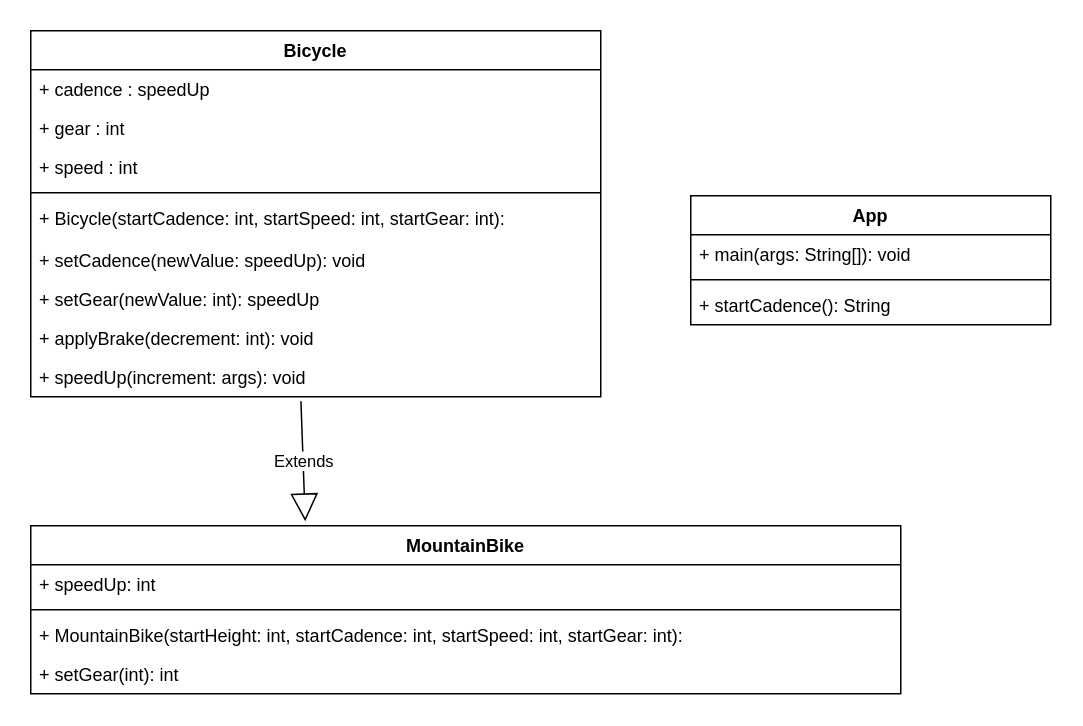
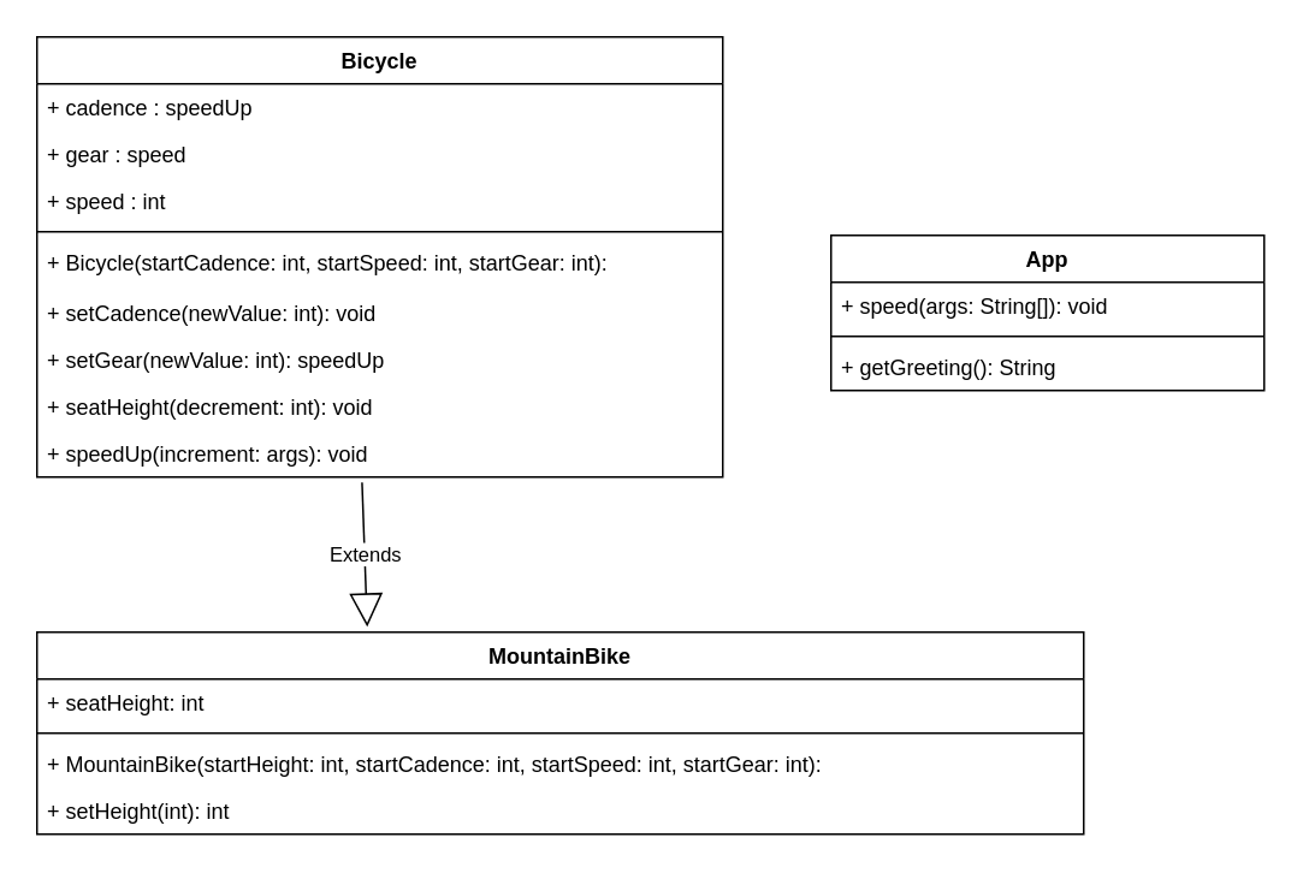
  <mxCell id="0" />
  <mxCell id="1" parent="0" />
  <mxCell id="2" value="Bicycle" style="swimlane;fontStyle=1;align=center;verticalAlign=top;childLayout=stackLayout;horizontal=1;startSize=26;horizontalStack=0;resizeParent=1;resizeParentMax=0;resizeLast=0;collapsible=1;marginBottom=0;" vertex="1" parent="1"><mxGeometry x="20" y="20" width="380" height="244" as="geometry" /></mxCell>
  <mxCell id="3" value="+ cadence : speedUp&#10;" style="text;strokeColor=none;fillColor=none;align=left;verticalAlign=top;spacingLeft=4;spacingRight=4;overflow=hidden;rotatable=0;points=[[0,0.5],[1,0.5]];portConstraint=eastwest;" vertex="1" parent="2"><mxGeometry y="26" width="380" height="26" as="geometry" /></mxCell>
- <mxCell id="4" value="+ gear : int&#10;" style="text;strokeColor=none;fillColor=none;align=left;verticalAlign=top;spacingLeft=4;spacingRight=4;overflow=hidden;rotatable=0;points=[[0,0.5],[1,0.5]];portConstraint=eastwest;" vertex="1" parent="2"><mxGeometry y="52" width="380" height="26" as="geometry" /></mxCell>
+ <mxCell id="4" value="+ gear : speed&#10;" style="text;strokeColor=none;fillColor=none;align=left;verticalAlign=top;spacingLeft=4;spacingRight=4;overflow=hidden;rotatable=0;points=[[0,0.5],[1,0.5]];portConstraint=eastwest;" vertex="1" parent="2"><mxGeometry y="52" width="380" height="26" as="geometry" /></mxCell>
  <mxCell id="5" value="+ speed : int&#10;" style="text;strokeColor=none;fillColor=none;align=left;verticalAlign=top;spacingLeft=4;spacingRight=4;overflow=hidden;rotatable=0;points=[[0,0.5],[1,0.5]];portConstraint=eastwest;" vertex="1" parent="2"><mxGeometry y="78" width="380" height="26" as="geometry" /></mxCell>
  <mxCell id="6" value="" style="line;strokeWidth=1;fillColor=none;align=left;verticalAlign=middle;spacingTop=-1;spacingLeft=3;spacingRight=3;rotatable=0;labelPosition=right;points=[];portConstraint=eastwest;" vertex="1" parent="2"><mxGeometry y="104" width="380" height="8" as="geometry" /></mxCell>
  <mxCell id="7" value="+ Bicycle(startCadence: int, startSpeed: int, startGear: int): " style="text;strokeColor=none;fillColor=none;align=left;verticalAlign=top;spacingLeft=4;spacingRight=4;overflow=hidden;rotatable=0;points=[[0,0.5],[1,0.5]];portConstraint=eastwest;" vertex="1" parent="2"><mxGeometry y="112" width="380" height="28" as="geometry" /></mxCell>
- <mxCell id="8" value="+ setCadence(newValue: speedUp): void" style="text;strokeColor=none;fillColor=none;align=left;verticalAlign=top;spacingLeft=4;spacingRight=4;overflow=hidden;rotatable=0;points=[[0,0.5],[1,0.5]];portConstraint=eastwest;" vertex="1" parent="2"><mxGeometry y="140" width="380" height="26" as="geometry" /></mxCell>
+ <mxCell id="8" value="+ setCadence(newValue: int): void" style="text;strokeColor=none;fillColor=none;align=left;verticalAlign=top;spacingLeft=4;spacingRight=4;overflow=hidden;rotatable=0;points=[[0,0.5],[1,0.5]];portConstraint=eastwest;" vertex="1" parent="2"><mxGeometry y="140" width="380" height="26" as="geometry" /></mxCell>
  <mxCell id="9" value="+ setGear(newValue: int): speedUp" style="text;strokeColor=none;fillColor=none;align=left;verticalAlign=top;spacingLeft=4;spacingRight=4;overflow=hidden;rotatable=0;points=[[0,0.5],[1,0.5]];portConstraint=eastwest;" vertex="1" parent="2"><mxGeometry y="166" width="380" height="26" as="geometry" /></mxCell>
- <mxCell id="10" value="+ applyBrake(decrement: int): void" style="text;strokeColor=none;fillColor=none;align=left;verticalAlign=top;spacingLeft=4;spacingRight=4;overflow=hidden;rotatable=0;points=[[0,0.5],[1,0.5]];portConstraint=eastwest;" vertex="1" parent="2"><mxGeometry y="192" width="380" height="26" as="geometry" /></mxCell>
+ <mxCell id="10" value="+ seatHeight(decrement: int): void" style="text;strokeColor=none;fillColor=none;align=left;verticalAlign=top;spacingLeft=4;spacingRight=4;overflow=hidden;rotatable=0;points=[[0,0.5],[1,0.5]];portConstraint=eastwest;" vertex="1" parent="2"><mxGeometry y="192" width="380" height="26" as="geometry" /></mxCell>
  <mxCell id="11" value="+ speedUp(increment: args): void" style="text;strokeColor=none;fillColor=none;align=left;verticalAlign=top;spacingLeft=4;spacingRight=4;overflow=hidden;rotatable=0;points=[[0,0.5],[1,0.5]];portConstraint=eastwest;" vertex="1" parent="2"><mxGeometry y="218" width="380" height="26" as="geometry" /></mxCell>
  <mxCell id="12" value="MountainBike" style="swimlane;fontStyle=1;align=center;verticalAlign=top;childLayout=stackLayout;horizontal=1;startSize=26;horizontalStack=0;resizeParent=1;resizeParentMax=0;resizeLast=0;collapsible=1;marginBottom=0;" vertex="1" parent="1"><mxGeometry x="20" y="350" width="580" height="112" as="geometry" /></mxCell>
- <mxCell id="13" value="+ speedUp: int" style="text;strokeColor=none;fillColor=none;align=left;verticalAlign=top;spacingLeft=4;spacingRight=4;overflow=hidden;rotatable=0;points=[[0,0.5],[1,0.5]];portConstraint=eastwest;" vertex="1" parent="12"><mxGeometry y="26" width="580" height="26" as="geometry" /></mxCell>
+ <mxCell id="13" value="+ seatHeight: int" style="text;strokeColor=none;fillColor=none;align=left;verticalAlign=top;spacingLeft=4;spacingRight=4;overflow=hidden;rotatable=0;points=[[0,0.5],[1,0.5]];portConstraint=eastwest;" vertex="1" parent="12"><mxGeometry y="26" width="580" height="26" as="geometry" /></mxCell>
  <mxCell id="14" value="" style="line;strokeWidth=1;fillColor=none;align=left;verticalAlign=middle;spacingTop=-1;spacingLeft=3;spacingRight=3;rotatable=0;labelPosition=right;points=[];portConstraint=eastwest;" vertex="1" parent="12"><mxGeometry y="52" width="580" height="8" as="geometry" /></mxCell>
  <mxCell id="15" value="+ MountainBike(startHeight: int, startCadence: int, startSpeed: int, startGear: int): " style="text;strokeColor=none;fillColor=none;align=left;verticalAlign=top;spacingLeft=4;spacingRight=4;overflow=hidden;rotatable=0;points=[[0,0.5],[1,0.5]];portConstraint=eastwest;" vertex="1" parent="12"><mxGeometry y="60" width="580" height="26" as="geometry" /></mxCell>
- <mxCell id="16" value="+ setGear(int): int" style="text;strokeColor=none;fillColor=none;align=left;verticalAlign=top;spacingLeft=4;spacingRight=4;overflow=hidden;rotatable=0;points=[[0,0.5],[1,0.5]];portConstraint=eastwest;" vertex="1" parent="12"><mxGeometry y="86" width="580" height="26" as="geometry" /></mxCell>
+ <mxCell id="16" value="+ setHeight(int): int" style="text;strokeColor=none;fillColor=none;align=left;verticalAlign=top;spacingLeft=4;spacingRight=4;overflow=hidden;rotatable=0;points=[[0,0.5],[1,0.5]];portConstraint=eastwest;" vertex="1" parent="12"><mxGeometry y="86" width="580" height="26" as="geometry" /></mxCell>
  <mxCell id="17" value="App" style="swimlane;fontStyle=1;align=center;verticalAlign=top;childLayout=stackLayout;horizontal=1;startSize=26;horizontalStack=0;resizeParent=1;resizeParentMax=0;resizeLast=0;collapsible=1;marginBottom=0;" vertex="1" parent="1"><mxGeometry x="460" y="130" width="240" height="86" as="geometry" /></mxCell>
- <mxCell id="18" value="+ main(args: String[]): void" style="text;strokeColor=none;fillColor=none;align=left;verticalAlign=top;spacingLeft=4;spacingRight=4;overflow=hidden;rotatable=0;points=[[0,0.5],[1,0.5]];portConstraint=eastwest;" vertex="1" parent="17"><mxGeometry y="26" width="240" height="26" as="geometry" /></mxCell>
+ <mxCell id="18" value="+ speed(args: String[]): void" style="text;strokeColor=none;fillColor=none;align=left;verticalAlign=top;spacingLeft=4;spacingRight=4;overflow=hidden;rotatable=0;points=[[0,0.5],[1,0.5]];portConstraint=eastwest;" vertex="1" parent="17"><mxGeometry y="26" width="240" height="26" as="geometry" /></mxCell>
  <mxCell id="19" value="" style="line;strokeWidth=1;fillColor=none;align=left;verticalAlign=middle;spacingTop=-1;spacingLeft=3;spacingRight=3;rotatable=0;labelPosition=right;points=[];portConstraint=eastwest;" vertex="1" parent="17"><mxGeometry y="52" width="240" height="8" as="geometry" /></mxCell>
- <mxCell id="20" value="+ startCadence(): String" style="text;strokeColor=none;fillColor=none;align=left;verticalAlign=top;spacingLeft=4;spacingRight=4;overflow=hidden;rotatable=0;points=[[0,0.5],[1,0.5]];portConstraint=eastwest;" vertex="1" parent="17"><mxGeometry y="60" width="240" height="26" as="geometry" /></mxCell>
+ <mxCell id="20" value="+ getGreeting(): String" style="text;strokeColor=none;fillColor=none;align=left;verticalAlign=top;spacingLeft=4;spacingRight=4;overflow=hidden;rotatable=0;points=[[0,0.5],[1,0.5]];portConstraint=eastwest;" vertex="1" parent="17"><mxGeometry y="60" width="240" height="26" as="geometry" /></mxCell>
  <mxCell id="21" value="Extends" style="endArrow=block;endSize=16;endFill=0;html=1;exitX=0.474;exitY=1.115;exitDx=0;exitDy=0;exitPerimeter=0;" edge="1" parent="1" source="11"><mxGeometry width="160" relative="1" as="geometry"><mxPoint x="220" y="350" as="sourcePoint" /><mxPoint x="203" y="347" as="targetPoint" /></mxGeometry></mxCell>
